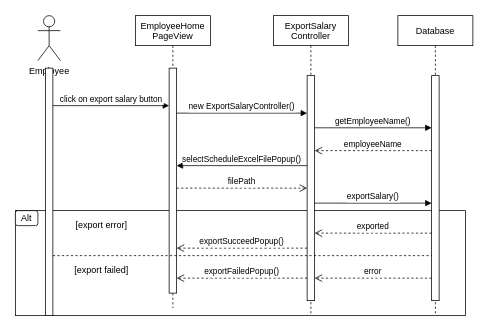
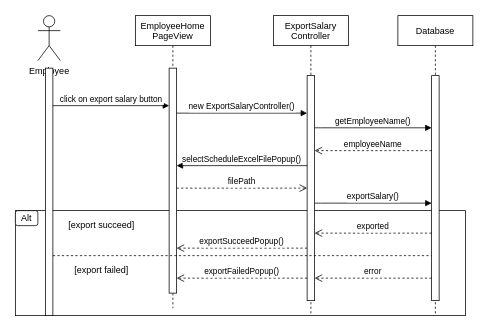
  <mxCell id="0" />
  <mxCell id="1" parent="0" />
  <mxCell id="2" value="" style="rounded=0;whiteSpace=wrap;html=1;" vertex="1" parent="1"><mxGeometry x="20" y="280" width="600" height="140" as="geometry" /></mxCell>
  <mxCell id="3" value="EmployeeHome&#10;PageView" style="shape=umlLifeline;perimeter=lifelinePerimeter;container=1;collapsible=0;recursiveResize=0;rounded=0;shadow=0;strokeWidth=1;" vertex="1" parent="1"><mxGeometry x="180" y="20" width="100" height="390" as="geometry" /></mxCell>
  <mxCell id="4" value="" style="points=[];perimeter=orthogonalPerimeter;rounded=0;shadow=0;strokeWidth=1;" vertex="1" parent="3"><mxGeometry x="45" y="70" width="10" height="300" as="geometry" /></mxCell>
  <mxCell id="5" value="ExportSalary&#10;Controller" style="shape=umlLifeline;perimeter=lifelinePerimeter;container=1;collapsible=0;recursiveResize=0;rounded=0;shadow=0;strokeWidth=1;" vertex="1" parent="1"><mxGeometry x="364" y="20" width="100" height="400" as="geometry" /></mxCell>
  <mxCell id="6" value="" style="points=[];perimeter=orthogonalPerimeter;rounded=0;shadow=0;strokeWidth=1;" vertex="1" parent="5"><mxGeometry x="45" y="80" width="10" height="300" as="geometry" /></mxCell>
  <mxCell id="7" value="Employee" style="shape=umlActor;verticalLabelPosition=bottom;verticalAlign=top;html=1;outlineConnect=0;" vertex="1" parent="1"><mxGeometry x="50" y="20" width="30" height="60" as="geometry" /></mxCell>
  <mxCell id="8" value="Database" style="shape=umlLifeline;perimeter=lifelinePerimeter;container=1;collapsible=0;recursiveResize=0;rounded=0;shadow=0;strokeWidth=1;" vertex="1" parent="1"><mxGeometry x="530" y="20" width="100" height="400" as="geometry" /></mxCell>
  <mxCell id="9" value="" style="points=[];perimeter=orthogonalPerimeter;rounded=0;shadow=0;strokeWidth=1;" vertex="1" parent="8"><mxGeometry x="45" y="80" width="10" height="300" as="geometry" /></mxCell>
  <mxCell id="10" value="" style="points=[];perimeter=orthogonalPerimeter;rounded=0;shadow=0;strokeWidth=1;" vertex="1" parent="1"><mxGeometry x="60" y="90" width="10" height="330" as="geometry" /></mxCell>
  <mxCell id="11" value="click on export salary button" style="verticalAlign=bottom;endArrow=block;shadow=0;strokeWidth=1;" edge="1" parent="1" source="10" target="4"><mxGeometry relative="1" as="geometry"><mxPoint x="140" y="410" as="sourcePoint" /><mxPoint x="265" y="340" as="targetPoint" /><Array as="points"><mxPoint x="100" y="140" /></Array></mxGeometry></mxCell>
  <mxCell id="12" value="new ExportSalaryController()" style="verticalAlign=bottom;endArrow=block;shadow=0;strokeWidth=1;" edge="1" parent="1" source="4" target="6"><mxGeometry relative="1" as="geometry"><mxPoint x="240" y="150" as="sourcePoint" /><mxPoint x="395" y="150" as="targetPoint" /><Array as="points"><mxPoint x="270" y="150" /></Array></mxGeometry></mxCell>
  <mxCell id="13" value="getEmployeeName()" style="verticalAlign=bottom;endArrow=block;shadow=0;strokeWidth=1;" edge="1" parent="1" source="6" target="9"><mxGeometry relative="1" as="geometry"><mxPoint x="400" y="169.58" as="sourcePoint" /><mxPoint x="574" y="169.58" as="targetPoint" /><Array as="points"><mxPoint x="435" y="169.58" /></Array></mxGeometry></mxCell>
  <mxCell id="14" value="employeeName" style="verticalAlign=bottom;endArrow=open;dashed=1;endSize=8;shadow=0;strokeWidth=1;" edge="1" parent="1" source="9" target="6"><mxGeometry relative="1" as="geometry"><mxPoint x="490" y="250" as="targetPoint" /><mxPoint x="580" y="270" as="sourcePoint" /><Array as="points"><mxPoint x="530" y="200" /></Array></mxGeometry></mxCell>
  <mxCell id="15" value="selectScheduleExcelFilePopup()" style="verticalAlign=bottom;endArrow=block;shadow=0;strokeWidth=1;" edge="1" parent="1" source="6" target="4"><mxGeometry relative="1" as="geometry"><mxPoint x="240" y="210" as="sourcePoint" /><mxPoint x="414" y="210" as="targetPoint" /><Array as="points"><mxPoint x="275" y="220" /></Array></mxGeometry></mxCell>
  <mxCell id="16" value="filePath" style="verticalAlign=bottom;endArrow=open;dashed=1;endSize=8;shadow=0;strokeWidth=1;" edge="1" parent="1" source="4" target="6"><mxGeometry relative="1" as="geometry"><mxPoint x="414" y="260" as="targetPoint" /><mxPoint x="575" y="200" as="sourcePoint" /><Array as="points"><mxPoint x="390" y="250" /></Array></mxGeometry></mxCell>
  <mxCell id="17" value="exportSalary()" style="verticalAlign=bottom;endArrow=block;shadow=0;strokeWidth=1;" edge="1" parent="1"><mxGeometry relative="1" as="geometry"><mxPoint x="419" y="270" as="sourcePoint" /><mxPoint x="575" y="270" as="targetPoint" /><Array as="points"><mxPoint x="435" y="270" /></Array></mxGeometry></mxCell>
  <mxCell id="18" value="exported" style="verticalAlign=bottom;endArrow=open;dashed=1;endSize=8;shadow=0;strokeWidth=1;" edge="1" parent="1" source="9" target="6"><mxGeometry relative="1" as="geometry"><mxPoint x="419" y="290" as="targetPoint" /><mxPoint x="575" y="290" as="sourcePoint" /><Array as="points"><mxPoint x="530" y="310" /></Array></mxGeometry></mxCell>
  <mxCell id="19" value="exportSucceedPopup()" style="verticalAlign=bottom;endArrow=open;dashed=1;endSize=8;shadow=0;strokeWidth=1;" edge="1" parent="1" source="6" target="4"><mxGeometry relative="1" as="geometry"><mxPoint x="250" y="290" as="targetPoint" /><mxPoint x="406" y="290" as="sourcePoint" /><Array as="points"><mxPoint x="361" y="330" /></Array></mxGeometry></mxCell>
  <mxCell id="20" value="" style="endArrow=none;dashed=1;html=1;" edge="1" parent="1" source="10" target="9"><mxGeometry width="50" height="50" relative="1" as="geometry"><mxPoint x="380" y="380" as="sourcePoint" /><mxPoint x="430" y="330" as="targetPoint" /><Array as="points"><mxPoint x="380" y="340" /></Array></mxGeometry></mxCell>
  <mxCell id="21" value="error" style="verticalAlign=bottom;endArrow=open;dashed=1;endSize=8;shadow=0;strokeWidth=1;" edge="1" parent="1" source="9" target="6"><mxGeometry relative="1" as="geometry"><mxPoint x="414" y="370" as="targetPoint" /><mxPoint x="570" y="370" as="sourcePoint" /><Array as="points"><mxPoint x="525" y="370" /></Array></mxGeometry></mxCell>
  <mxCell id="22" value="exportFailedPopup()" style="verticalAlign=bottom;endArrow=open;dashed=1;endSize=8;shadow=0;strokeWidth=1;" edge="1" parent="1" source="6" target="4"><mxGeometry relative="1" as="geometry"><mxPoint x="240" y="370" as="targetPoint" /><mxPoint x="414" y="370" as="sourcePoint" /><Array as="points"><mxPoint x="366" y="370" /></Array></mxGeometry></mxCell>
  <mxCell id="23" value="Alt" style="whiteSpace=wrap;html=1;rounded=1;" vertex="1" parent="1"><mxGeometry x="20" y="280" width="30" height="20" as="geometry" /></mxCell>
- <mxCell id="24" value="[export error]" style="text;html=1;strokeColor=none;fillColor=none;align=center;verticalAlign=middle;whiteSpace=wrap;rounded=0;" vertex="1" parent="1"><mxGeometry x="80" y="290" width="110" height="20" as="geometry" /></mxCell>
+ <mxCell id="24" value="[export succeed]" style="text;html=1;strokeColor=none;fillColor=none;align=center;verticalAlign=middle;whiteSpace=wrap;rounded=0;" vertex="1" parent="1"><mxGeometry x="80" y="290" width="110" height="20" as="geometry" /></mxCell>
  <mxCell id="25" value="[export failed]" style="text;html=1;strokeColor=none;fillColor=none;align=center;verticalAlign=middle;whiteSpace=wrap;rounded=0;" vertex="1" parent="1"><mxGeometry x="80" y="350" width="110" height="20" as="geometry" /></mxCell>
